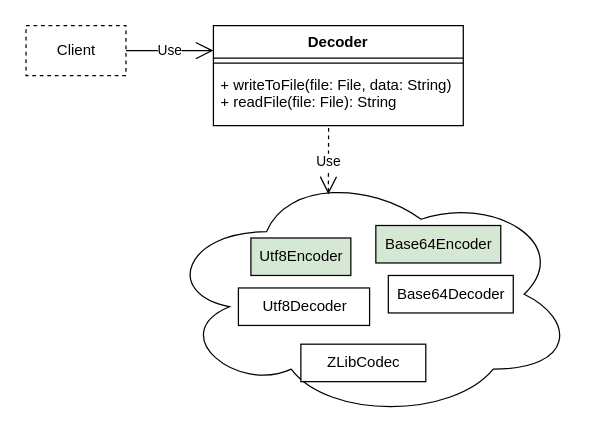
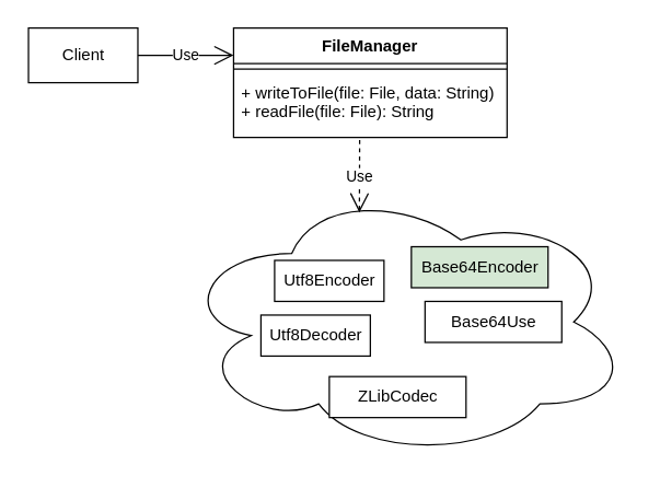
  <mxCell id="0" />
  <mxCell id="1" parent="0" />
- <mxCell id="2" value="Decoder" style="swimlane;fontStyle=1;align=center;verticalAlign=top;childLayout=stackLayout;horizontal=1;startSize=26;horizontalStack=0;resizeParent=1;resizeParentMax=0;resizeLast=0;collapsible=1;marginBottom=0;" vertex="1" parent="1"><mxGeometry x="170" y="20" width="200" height="80" as="geometry" /></mxCell>
+ <mxCell id="2" value="FileManager" style="swimlane;fontStyle=1;align=center;verticalAlign=top;childLayout=stackLayout;horizontal=1;startSize=26;horizontalStack=0;resizeParent=1;resizeParentMax=0;resizeLast=0;collapsible=1;marginBottom=0;" vertex="1" parent="1"><mxGeometry x="170" y="20" width="200" height="80" as="geometry" /></mxCell>
  <mxCell id="3" value="" style="line;strokeWidth=1;fillColor=none;align=left;verticalAlign=middle;spacingTop=-1;spacingLeft=3;spacingRight=3;rotatable=0;labelPosition=right;points=[];portConstraint=eastwest;" vertex="1" parent="2"><mxGeometry y="26" width="200" height="8" as="geometry" /></mxCell>
  <mxCell id="4" value="+ writeToFile(file: File, data: String)&#10;+ readFile(file: File): String" style="text;strokeColor=none;fillColor=none;align=left;verticalAlign=top;spacingLeft=4;spacingRight=4;overflow=hidden;rotatable=0;points=[[0,0.5],[1,0.5]];portConstraint=eastwest;" vertex="1" parent="2"><mxGeometry y="34" width="200" height="46" as="geometry" /></mxCell>
  <mxCell id="5" value="" style="ellipse;shape=cloud;whiteSpace=wrap;html=1;align=center;" vertex="1" parent="1"><mxGeometry x="130" y="135" width="330" height="200" as="geometry" /></mxCell>
- <mxCell id="6" value="Utf8Encoder" style="html=1;fillColor=#d5e8d4;" vertex="1" parent="1"><mxGeometry x="200" y="190" width="80" height="30" as="geometry" /></mxCell>
+ <mxCell id="6" value="Utf8Encoder" style="html=1;" vertex="1" parent="1"><mxGeometry x="200" y="190" width="80" height="30" as="geometry" /></mxCell>
  <mxCell id="7" value="Use" style="endArrow=open;endSize=12;dashed=1;html=1;exitX=0.461;exitY=1.043;exitDx=0;exitDy=0;exitPerimeter=0;entryX=0.4;entryY=0.1;entryDx=0;entryDy=0;entryPerimeter=0;" edge="1" parent="1" source="4" target="5"><mxGeometry width="160" relative="1" as="geometry"><mxPoint x="360" y="150" as="sourcePoint" /><mxPoint x="520" y="150" as="targetPoint" /></mxGeometry></mxCell>
- <mxCell id="8" value="Utf8Decoder" style="html=1;" vertex="1" parent="1"><mxGeometry x="190" y="230" width="105" height="30" as="geometry" /></mxCell>
+ <mxCell id="8" value="Utf8Decoder" style="html=1;" vertex="1" parent="1"><mxGeometry x="190" y="230" width="80" height="30" as="geometry" /></mxCell>
  <mxCell id="9" value="Base64Encoder" style="html=1;fillColor=#d5e8d4;" vertex="1" parent="1"><mxGeometry x="300" y="180" width="100" height="30" as="geometry" /></mxCell>
- <mxCell id="10" value="Base64Decoder" style="html=1;" vertex="1" parent="1"><mxGeometry x="310" y="220" width="100" height="30" as="geometry" /></mxCell>
+ <mxCell id="10" value="Base64Use" style="html=1;" vertex="1" parent="1"><mxGeometry x="310" y="220" width="100" height="30" as="geometry" /></mxCell>
  <mxCell id="11" value="ZLibCodec" style="html=1;" vertex="1" parent="1"><mxGeometry x="240" y="275" width="100" height="30" as="geometry" /></mxCell>
- <mxCell id="12" value="Client" style="html=1;dashed=1;" vertex="1" parent="1"><mxGeometry x="20" y="20" width="80" height="40" as="geometry" /></mxCell>
+ <mxCell id="12" value="Client" style="html=1;" vertex="1" parent="1"><mxGeometry x="20" y="20" width="80" height="40" as="geometry" /></mxCell>
  <mxCell id="13" value="Use" style="endArrow=open;endSize=12;dashed=0;html=1;exitX=1;exitY=0.5;exitDx=0;exitDy=0;entryX=0;entryY=0.25;entryDx=0;entryDy=0;" edge="1" parent="1" source="12" target="2"><mxGeometry width="160" relative="1" as="geometry"><mxPoint x="120" y="110" as="sourcePoint" /><mxPoint x="280" y="110" as="targetPoint" /></mxGeometry></mxCell>
